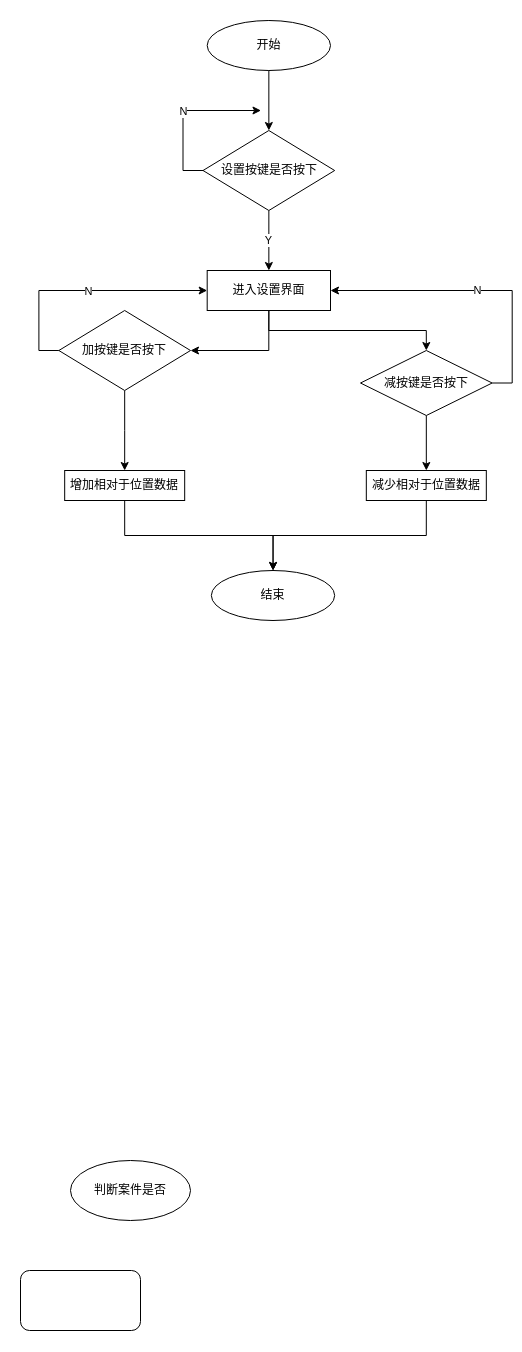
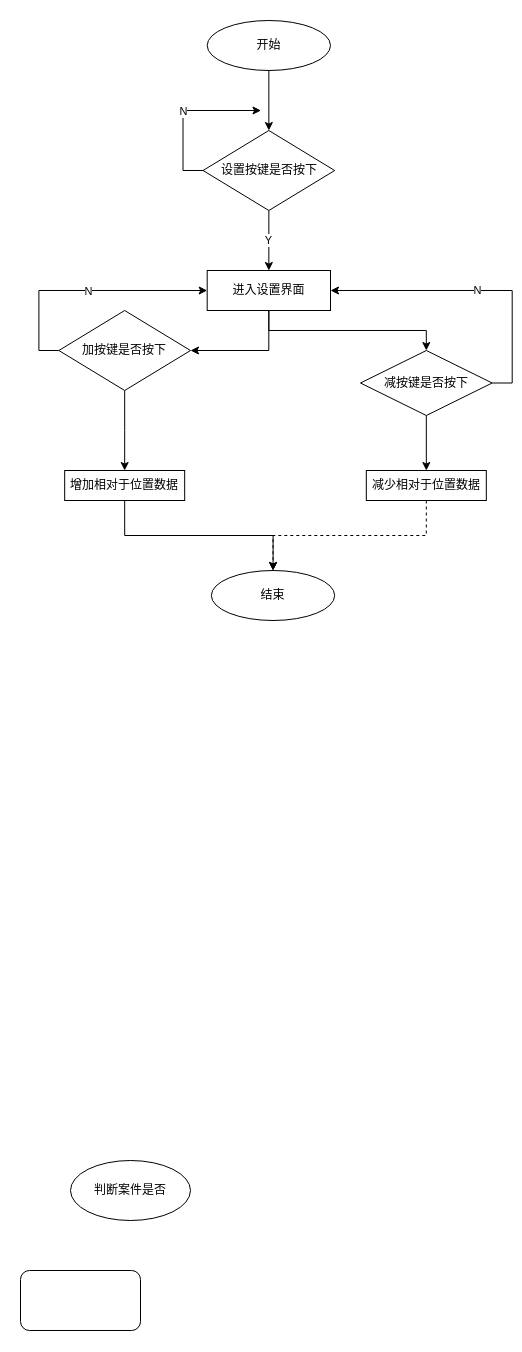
  <mxCell id="0" />
  <mxCell id="1" parent="0" />
  <mxCell id="2" value="判断案件是否" style="ellipse;whiteSpace=wrap;html=1;" parent="1" vertex="1"><mxGeometry x="70" y="1160" width="120" height="60" as="geometry" /></mxCell>
  <mxCell id="3" value="" style="rounded=1;whiteSpace=wrap;html=1;" parent="1" vertex="1"><mxGeometry x="20" y="1270" width="120" height="60" as="geometry" /></mxCell>
  <mxCell id="4" style="edgeStyle=orthogonalEdgeStyle;rounded=0;orthogonalLoop=1;jettySize=auto;html=1;exitX=0.5;exitY=1;exitDx=0;exitDy=0;exitPerimeter=0;entryX=0.5;entryY=0;entryDx=0;entryDy=0;" parent="1" source="5" target="8" edge="1"><mxGeometry relative="1" as="geometry" /></mxCell>
  <mxCell id="5" value="开始" style="strokeWidth=1;html=1;shape=mxgraph.flowchart.start_1;whiteSpace=wrap;" parent="1" vertex="1"><mxGeometry x="206.69" y="20" width="123.31" height="50" as="geometry" /></mxCell>
  <mxCell id="6" value="N" style="edgeStyle=orthogonalEdgeStyle;rounded=0;orthogonalLoop=1;jettySize=auto;html=1;exitX=0;exitY=0.5;exitDx=0;exitDy=0;" parent="1" source="8" edge="1"><mxGeometry relative="1" as="geometry"><mxPoint x="260" y="110" as="targetPoint" /></mxGeometry></mxCell>
  <mxCell id="7" value="Y" style="edgeStyle=orthogonalEdgeStyle;rounded=0;orthogonalLoop=1;jettySize=auto;html=1;exitX=0.5;exitY=1;exitDx=0;exitDy=0;entryX=0.5;entryY=0;entryDx=0;entryDy=0;" parent="1" source="8" target="11" edge="1"><mxGeometry relative="1" as="geometry" /></mxCell>
  <mxCell id="8" value="设置按键是否按下" style="rhombus;whiteSpace=wrap;html=1;" parent="1" vertex="1"><mxGeometry x="202.52" y="130" width="131.65" height="80" as="geometry" /></mxCell>
  <mxCell id="9" style="edgeStyle=orthogonalEdgeStyle;rounded=0;orthogonalLoop=1;jettySize=auto;html=1;exitX=0.5;exitY=1;exitDx=0;exitDy=0;" parent="1" source="11" target="15" edge="1"><mxGeometry relative="1" as="geometry" /></mxCell>
  <mxCell id="10" style="edgeStyle=orthogonalEdgeStyle;rounded=0;orthogonalLoop=1;jettySize=auto;html=1;exitX=0.5;exitY=1;exitDx=0;exitDy=0;entryX=0.5;entryY=0;entryDx=0;entryDy=0;" parent="1" source="11" target="18" edge="1"><mxGeometry relative="1" as="geometry" /></mxCell>
  <mxCell id="11" value="进入设置界面" style="rounded=0;whiteSpace=wrap;html=1;" parent="1" vertex="1"><mxGeometry x="206.69" y="270" width="123.31" height="40" as="geometry" /></mxCell>
  <mxCell id="12" style="edgeStyle=orthogonalEdgeStyle;rounded=0;orthogonalLoop=1;jettySize=auto;html=1;exitX=0;exitY=0.5;exitDx=0;exitDy=0;entryX=0;entryY=0.5;entryDx=0;entryDy=0;" parent="1" source="15" target="11" edge="1"><mxGeometry relative="1" as="geometry" /></mxCell>
  <mxCell id="13" value="N" style="edgeLabel;html=1;align=center;verticalAlign=middle;resizable=0;points=[];" parent="12" vertex="1" connectable="0"><mxGeometry x="0.036" relative="1" as="geometry"><mxPoint as="offset" /></mxGeometry></mxCell>
  <mxCell id="14" style="edgeStyle=orthogonalEdgeStyle;rounded=0;orthogonalLoop=1;jettySize=auto;html=1;exitX=0.5;exitY=1;exitDx=0;exitDy=0;entryX=0.5;entryY=0;entryDx=0;entryDy=0;" parent="1" source="15" target="20" edge="1"><mxGeometry relative="1" as="geometry" /></mxCell>
  <mxCell id="15" value="加按键是否按下" style="rhombus;whiteSpace=wrap;html=1;" parent="1" vertex="1"><mxGeometry x="58.35" y="310" width="131.65" height="80" as="geometry" /></mxCell>
  <mxCell id="16" value="N" style="edgeStyle=orthogonalEdgeStyle;rounded=0;orthogonalLoop=1;jettySize=auto;html=1;exitX=1;exitY=0.5;exitDx=0;exitDy=0;entryX=1;entryY=0.5;entryDx=0;entryDy=0;" parent="1" source="18" target="11" edge="1"><mxGeometry relative="1" as="geometry" /></mxCell>
  <mxCell id="17" style="edgeStyle=orthogonalEdgeStyle;rounded=0;orthogonalLoop=1;jettySize=auto;html=1;exitX=0.5;exitY=1;exitDx=0;exitDy=0;entryX=0.5;entryY=0;entryDx=0;entryDy=0;" parent="1" source="18" target="22" edge="1"><mxGeometry relative="1" as="geometry" /></mxCell>
  <mxCell id="18" value="减按键是否按下" style="rhombus;whiteSpace=wrap;html=1;" parent="1" vertex="1"><mxGeometry x="360" y="350" width="131.65" height="65" as="geometry" /></mxCell>
  <mxCell id="19" style="edgeStyle=orthogonalEdgeStyle;rounded=0;orthogonalLoop=1;jettySize=auto;html=1;exitX=0.5;exitY=1;exitDx=0;exitDy=0;" parent="1" source="20" target="23" edge="1"><mxGeometry relative="1" as="geometry" /></mxCell>
  <mxCell id="20" value="增加相对于位置数据" style="rounded=0;whiteSpace=wrap;html=1;" parent="1" vertex="1"><mxGeometry x="64.18" y="470" width="120" height="30" as="geometry" /></mxCell>
- <mxCell id="21" style="edgeStyle=orthogonalEdgeStyle;rounded=0;orthogonalLoop=1;jettySize=auto;html=1;exitX=0.5;exitY=1;exitDx=0;exitDy=0;entryX=0.5;entryY=0;entryDx=0;entryDy=0;entryPerimeter=0;" parent="1" source="22" target="23" edge="1"><mxGeometry relative="1" as="geometry" /></mxCell>
+ <mxCell id="21" style="edgeStyle=orthogonalEdgeStyle;rounded=0;orthogonalLoop=1;jettySize=auto;html=1;exitX=0.5;exitY=1;exitDx=0;exitDy=0;entryX=0.5;entryY=0;entryDx=0;entryDy=0;entryPerimeter=0;dashed=1;" parent="1" source="22" target="23" edge="1"><mxGeometry relative="1" as="geometry" /></mxCell>
  <mxCell id="22" value="&lt;span&gt;减少相对于位置数据&lt;/span&gt;" style="rounded=0;whiteSpace=wrap;html=1;" parent="1" vertex="1"><mxGeometry x="365.82" y="470" width="120" height="30" as="geometry" /></mxCell>
  <mxCell id="23" value="结束" style="strokeWidth=1;html=1;shape=mxgraph.flowchart.start_1;whiteSpace=wrap;" parent="1" vertex="1"><mxGeometry x="210.86" y="570" width="123.31" height="50" as="geometry" /></mxCell>
